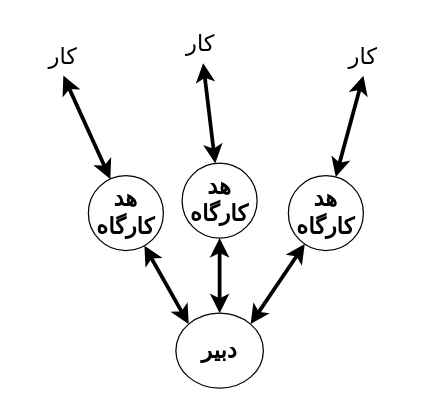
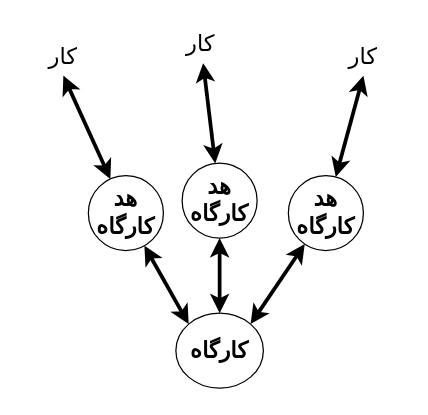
  <mxCell id="0" />
  <mxCell id="1" parent="0" />
- <mxCell id="2" value="&lt;font style=&quot;font-size: 18px&quot;&gt;&lt;b&gt;دبیر&lt;/b&gt;&lt;/font&gt;" style="ellipse;whiteSpace=wrap;html=1;" vertex="1" parent="1"><mxGeometry x="140" y="250" width="70" height="60" as="geometry" /></mxCell>
+ <mxCell id="2" value="&lt;font style=&quot;font-size: 18px&quot;&gt;&lt;b&gt;کارگاه&lt;/b&gt;&lt;/font&gt;" style="ellipse;whiteSpace=wrap;html=1;" vertex="1" parent="1"><mxGeometry x="140" y="250" width="70" height="60" as="geometry" /></mxCell>
  <mxCell id="3" style="edgeStyle=none;rounded=0;orthogonalLoop=1;jettySize=auto;html=1;entryX=1;entryY=0;entryDx=0;entryDy=0;fontSize=18;startArrow=classic;startFill=1;endArrow=classic;endFill=1;strokeWidth=3;" edge="1" parent="1" source="5" target="2"><mxGeometry relative="1" as="geometry" /></mxCell>
  <mxCell id="4" style="edgeStyle=none;rounded=0;orthogonalLoop=1;jettySize=auto;html=1;entryX=0.5;entryY=1;entryDx=0;entryDy=0;fontSize=18;startArrow=classic;startFill=1;endArrow=classic;endFill=1;strokeWidth=3;" edge="1" parent="1" source="5" target="14"><mxGeometry relative="1" as="geometry" /></mxCell>
  <mxCell id="5" value="&lt;b&gt;هد کارگاه&lt;/b&gt;" style="ellipse;whiteSpace=wrap;html=1;aspect=fixed;fontSize=18;" vertex="1" parent="1"><mxGeometry x="230" y="140" width="60" height="60" as="geometry" /></mxCell>
  <mxCell id="6" style="edgeStyle=none;rounded=0;orthogonalLoop=1;jettySize=auto;html=1;entryX=0.5;entryY=0;entryDx=0;entryDy=0;fontSize=18;startArrow=classic;startFill=1;endArrow=classic;endFill=1;strokeWidth=3;" edge="1" parent="1" source="8" target="2"><mxGeometry relative="1" as="geometry" /></mxCell>
  <mxCell id="7" style="edgeStyle=none;rounded=0;orthogonalLoop=1;jettySize=auto;html=1;fontSize=18;startArrow=classic;startFill=1;endArrow=classic;endFill=1;strokeWidth=3;" edge="1" parent="1" source="8" target="13"><mxGeometry relative="1" as="geometry" /></mxCell>
  <mxCell id="8" value="&lt;b&gt;هد کارگاه&lt;/b&gt;" style="ellipse;whiteSpace=wrap;html=1;aspect=fixed;fontSize=18;" vertex="1" parent="1"><mxGeometry x="145" y="130" width="60" height="60" as="geometry" /></mxCell>
  <mxCell id="9" style="edgeStyle=none;rounded=0;orthogonalLoop=1;jettySize=auto;html=1;entryX=0;entryY=0;entryDx=0;entryDy=0;fontSize=18;startArrow=classic;startFill=1;endArrow=classic;endFill=1;strokeWidth=3;" edge="1" parent="1" source="11" target="2"><mxGeometry relative="1" as="geometry" /></mxCell>
  <mxCell id="10" style="edgeStyle=none;rounded=0;orthogonalLoop=1;jettySize=auto;html=1;entryX=0.5;entryY=1;entryDx=0;entryDy=0;fontSize=18;startArrow=classic;startFill=1;endArrow=classic;endFill=1;strokeWidth=3;" edge="1" parent="1" source="11" target="12"><mxGeometry relative="1" as="geometry" /></mxCell>
  <mxCell id="11" value="&lt;b&gt;هد کارگاه&lt;/b&gt;" style="ellipse;whiteSpace=wrap;html=1;aspect=fixed;fontSize=18;" vertex="1" parent="1"><mxGeometry x="70" y="140" width="60" height="60" as="geometry" /></mxCell>
  <mxCell id="12" value="کار" style="text;html=1;strokeColor=none;fillColor=none;align=center;verticalAlign=middle;whiteSpace=wrap;rounded=0;fontSize=18;" vertex="1" parent="1"><mxGeometry x="20" y="30" width="60" height="30" as="geometry" /></mxCell>
  <mxCell id="13" value="کار" style="text;html=1;strokeColor=none;fillColor=none;align=center;verticalAlign=middle;whiteSpace=wrap;rounded=0;fontSize=18;" vertex="1" parent="1"><mxGeometry x="130" y="20" width="60" height="30" as="geometry" /></mxCell>
  <mxCell id="14" value="کار" style="text;html=1;strokeColor=none;fillColor=none;align=center;verticalAlign=middle;whiteSpace=wrap;rounded=0;fontSize=18;" vertex="1" parent="1"><mxGeometry x="260" y="30" width="60" height="30" as="geometry" /></mxCell>
